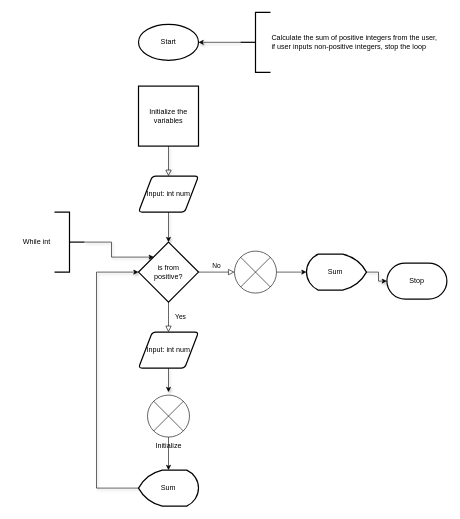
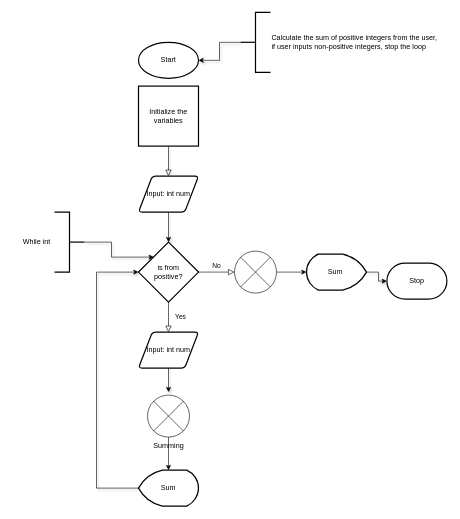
  <mxCell id="0" />
  <mxCell id="1" parent="0" />
  <mxCell id="2" value="" style="rounded=0;html=1;jettySize=auto;orthogonalLoop=1;fontSize=11;endArrow=block;endFill=0;endSize=8;strokeWidth=1;shadow=1;labelBackgroundColor=none;edgeStyle=orthogonalEdgeStyle;exitX=0.5;exitY=1;exitDx=0;exitDy=0;entryX=0.5;entryY=0;entryDx=0;entryDy=0;" edge="1" parent="1" source="18" target="11"><mxGeometry relative="1" as="geometry"><mxPoint x="280" y="352" as="sourcePoint" /><mxPoint x="280" y="413" as="targetPoint" /></mxGeometry></mxCell>
  <mxCell id="3" value="" style="edgeStyle=orthogonalEdgeStyle;rounded=0;orthogonalLoop=1;jettySize=auto;html=1;shadow=1;entryX=0.5;entryY=0;entryDx=0;entryDy=0;exitX=0.5;exitY=1;exitDx=0;exitDy=0;entryPerimeter=0;" edge="1" parent="1" source="11" target="19"><mxGeometry relative="1" as="geometry"><mxPoint x="380" y="262" as="sourcePoint" /><mxPoint x="280" y="292" as="targetPoint" /></mxGeometry></mxCell>
  <mxCell id="4" value="Yes" style="rounded=0;html=1;jettySize=auto;orthogonalLoop=1;fontSize=11;endArrow=block;endFill=0;endSize=8;strokeWidth=1;shadow=0;labelBackgroundColor=none;edgeStyle=orthogonalEdgeStyle;entryX=0.5;entryY=0;entryDx=0;entryDy=0;exitX=0.5;exitY=1;exitDx=0;exitDy=0;exitPerimeter=0;" edge="1" parent="1" source="19" target="21"><mxGeometry y="20" relative="1" as="geometry"><mxPoint as="offset" /><mxPoint x="279.81" y="513" as="sourcePoint" /><mxPoint x="279.81" y="573" as="targetPoint" /><Array as="points" /></mxGeometry></mxCell>
  <mxCell id="5" value="" style="endArrow=classic;html=1;rounded=0;shadow=1;entryX=0;entryY=0.5;entryDx=0;entryDy=0;exitX=0;exitY=0.5;exitDx=0;exitDy=0;exitPerimeter=0;" edge="1" parent="1" source="22"><mxGeometry width="50" height="50" relative="1" as="geometry"><mxPoint x="230" y="953" as="sourcePoint" /><mxPoint x="230" y="453" as="targetPoint" /><Array as="points"><mxPoint x="160" y="813" /><mxPoint x="160" y="453" /></Array></mxGeometry></mxCell>
  <mxCell id="6" value="" style="edgeStyle=orthogonalEdgeStyle;rounded=0;orthogonalLoop=1;jettySize=auto;html=1;shadow=1;entryX=1;entryY=0.5;entryDx=0;entryDy=0;entryPerimeter=0;" edge="1" parent="1" source="7" target="15"><mxGeometry relative="1" as="geometry"><mxPoint x="330" y="190" as="targetPoint" /></mxGeometry></mxCell>
  <mxCell id="7" value="Calculate the sum of positive integers from the user,&lt;br&gt;if user inputs non-positive integers, stop the loop" style="strokeWidth=2;html=1;shape=mxgraph.flowchart.annotation_2;align=left;labelPosition=right;pointerEvents=1;" vertex="1" parent="1"><mxGeometry x="400" y="20" width="50" height="100" as="geometry" /></mxCell>
  <mxCell id="8" value="" style="edgeStyle=orthogonalEdgeStyle;rounded=0;orthogonalLoop=1;jettySize=auto;html=1;shadow=1;entryX=0.255;entryY=0.25;entryDx=0;entryDy=0;entryPerimeter=0;" edge="1" parent="1" source="9" target="19"><mxGeometry relative="1" as="geometry" /></mxCell>
  <mxCell id="9" value="" style="strokeWidth=2;html=1;shape=mxgraph.flowchart.annotation_2;align=left;labelPosition=right;pointerEvents=1;direction=west;" vertex="1" parent="1"><mxGeometry x="90" y="353" width="50" height="100" as="geometry" /></mxCell>
  <mxCell id="10" value="While int" style="text;html=1;align=center;verticalAlign=middle;resizable=0;points=[];autosize=1;strokeColor=none;fillColor=none;" vertex="1" parent="1"><mxGeometry x="20" y="388" width="80" height="30" as="geometry" /></mxCell>
  <mxCell id="11" value="Input: int num" style="shape=parallelogram;html=1;strokeWidth=2;perimeter=parallelogramPerimeter;whiteSpace=wrap;rounded=1;arcSize=12;size=0.23;" vertex="1" parent="1"><mxGeometry x="230" y="293" width="100" height="60" as="geometry" /></mxCell>
  <mxCell id="12" value="" style="edgeStyle=orthogonalEdgeStyle;rounded=0;orthogonalLoop=1;jettySize=auto;html=1;shadow=1;" edge="1" parent="1" source="13" target="14"><mxGeometry relative="1" as="geometry" /></mxCell>
  <mxCell id="13" value="Sum&amp;nbsp;" style="strokeWidth=2;html=1;shape=mxgraph.flowchart.display;whiteSpace=wrap;direction=west;" vertex="1" parent="1"><mxGeometry x="510" y="423" width="100" height="60" as="geometry" /></mxCell>
  <mxCell id="14" value="Stop" style="strokeWidth=2;html=1;shape=mxgraph.flowchart.terminator;whiteSpace=wrap;" vertex="1" parent="1"><mxGeometry x="644" y="438" width="100" height="60" as="geometry" /></mxCell>
- <mxCell id="15" value="Start" style="strokeWidth=2;html=1;shape=mxgraph.flowchart.start_1;whiteSpace=wrap;" vertex="1" parent="1"><mxGeometry x="230" y="40" width="100" height="60" as="geometry" /></mxCell>
+ <mxCell id="15" value="Start" style="strokeWidth=2;html=1;shape=mxgraph.flowchart.start_1;whiteSpace=wrap;" vertex="1" parent="1"><mxGeometry x="230" y="70" width="100" height="60" as="geometry" /></mxCell>
  <mxCell id="16" value="" style="edgeStyle=orthogonalEdgeStyle;rounded=0;orthogonalLoop=1;jettySize=auto;html=1;" edge="1" parent="1" source="17" target="22"><mxGeometry relative="1" as="geometry" /></mxCell>
- <mxCell id="17" value="Initialize" style="verticalLabelPosition=bottom;verticalAlign=top;html=1;shape=mxgraph.flowchart.or;" vertex="1" parent="1"><mxGeometry x="245" y="658" width="70" height="70" as="geometry" /></mxCell>
+ <mxCell id="17" value="Summing" style="verticalLabelPosition=bottom;verticalAlign=top;html=1;shape=mxgraph.flowchart.or;" vertex="1" parent="1"><mxGeometry x="245" y="658" width="70" height="70" as="geometry" /></mxCell>
  <mxCell id="18" value="Initialize the&lt;br&gt;variables" style="whiteSpace=wrap;html=1;absoluteArcSize=1;arcSize=14;strokeWidth=2;rounded=0;" vertex="1" parent="1"><mxGeometry x="230" width="100" height="100" as="geometry" y="143" /></mxCell>
  <mxCell id="19" value="is from &lt;br&gt;positive?" style="strokeWidth=2;html=1;shape=mxgraph.flowchart.decision;whiteSpace=wrap;" vertex="1" parent="1"><mxGeometry x="230" y="403" width="100" height="100" as="geometry" /></mxCell>
  <mxCell id="20" value="" style="edgeStyle=orthogonalEdgeStyle;rounded=0;orthogonalLoop=1;jettySize=auto;html=1;shadow=1;" edge="1" parent="1" source="21"><mxGeometry relative="1" as="geometry"><mxPoint x="280" y="653" as="targetPoint" /></mxGeometry></mxCell>
  <mxCell id="21" value="Input: int num" style="shape=parallelogram;html=1;strokeWidth=2;perimeter=parallelogramPerimeter;whiteSpace=wrap;rounded=1;arcSize=12;size=0.23;" vertex="1" parent="1"><mxGeometry x="230" y="553" width="100" height="60" as="geometry" /></mxCell>
  <mxCell id="22" value="Sum" style="strokeWidth=2;html=1;shape=mxgraph.flowchart.display;whiteSpace=wrap;direction=east;" vertex="1" parent="1"><mxGeometry x="230" y="783" width="100" height="60" as="geometry" /></mxCell>
  <mxCell id="23" value="" style="edgeStyle=orthogonalEdgeStyle;rounded=0;orthogonalLoop=1;jettySize=auto;html=1;" edge="1" parent="1" source="24" target="13"><mxGeometry relative="1" as="geometry" /></mxCell>
  <mxCell id="24" value="" style="verticalLabelPosition=bottom;verticalAlign=top;html=1;shape=mxgraph.flowchart.or;" vertex="1" parent="1"><mxGeometry x="390" y="418" width="70" height="70" as="geometry" /></mxCell>
  <mxCell id="25" value="No" style="edgeStyle=orthogonalEdgeStyle;rounded=0;html=1;jettySize=auto;orthogonalLoop=1;fontSize=11;endArrow=block;endFill=0;endSize=8;strokeWidth=1;shadow=0;labelBackgroundColor=none;exitX=1;exitY=0.5;exitDx=0;exitDy=0;exitPerimeter=0;entryX=0;entryY=0.5;entryDx=0;entryDy=0;entryPerimeter=0;startArrow=none;" edge="1" parent="1" source="19" target="24"><mxGeometry y="10" relative="1" as="geometry"><mxPoint as="offset" /><mxPoint x="435" y="453" as="sourcePoint" /><mxPoint x="510" y="453" as="targetPoint" /><Array as="points" /></mxGeometry></mxCell>
